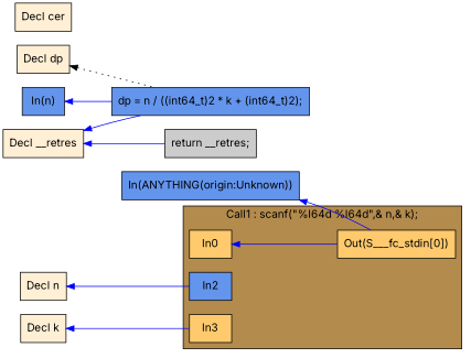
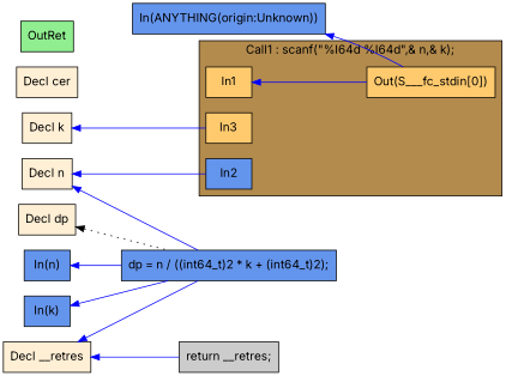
  digraph {
    fontname=Inter
    rankdir=LR
    node [fillcolor="#6495ED" fontname=Inter shape=box style=filled]
    edge [color="#0000FF" dir=back fontname=Inter]
-   n1 [fillcolor="#FFCA6E" label=In0]
+   n1 [fillcolor="#FFCA6E" label=In1]
    n2 [label=In2]
    n3 [fillcolor="#FFCA6E" label=In3]
    n4 [fillcolor="#FFCA6E" label="Out(S___fc_stdin[0])"]
    n5 [fillcolor="#FFEFD5" label="Decl n"]
    n6 [label="dp = n / ((int64_t)2 * k + (int64_t)2);"]
    n7 [fillcolor="#FFEFD5" label="Decl k"]
    n8 [fillcolor="#FFEFD5" label="Decl dp"]
    n9 [fillcolor="#FFEFD5" label="Decl cer"]
    n10 [fillcolor="#FFEFD5" label="Decl __retres"]
    n11 [fillcolor="#CCCCCC" label="return __retres;"]
+   n12 [fillcolor="#90EE90" label=OutRet]
    n13 [label="In(n)"]
+   n14 [label="In(k)"]
    n15 [label="In(ANYTHING(origin:Unknown))"]
    subgraph cluster_1 {
      fillcolor="#B38B4D"
      label="Call1 : scanf(\"%I64d %I64d\",& n,& k);"
      style=filled
      n1
      n2
      n3
      n4
    }
    n1 -> n4
    n5 -> n2
+   n5 -> n6
    n7 -> n3
    n8 -> n6 [color="#000000" style=dotted]
    n10 -> n6
    n10 -> n11
    n13 -> n6
+   n14 -> n6
    n15 -> n4
  }
